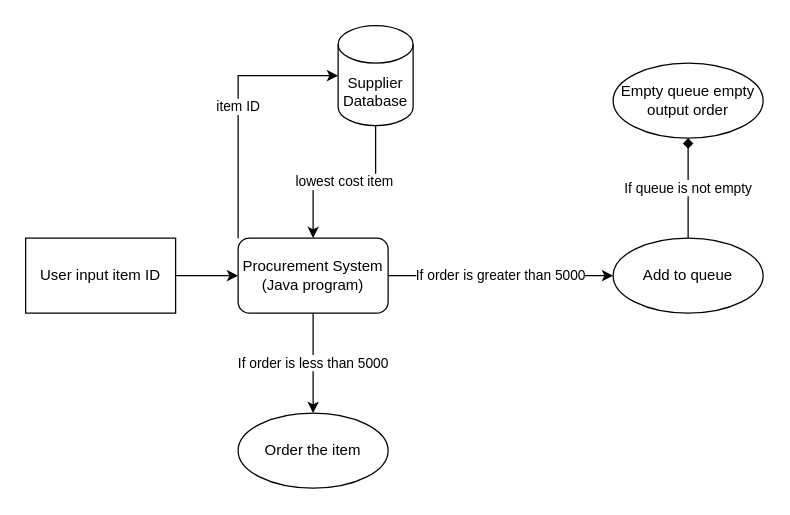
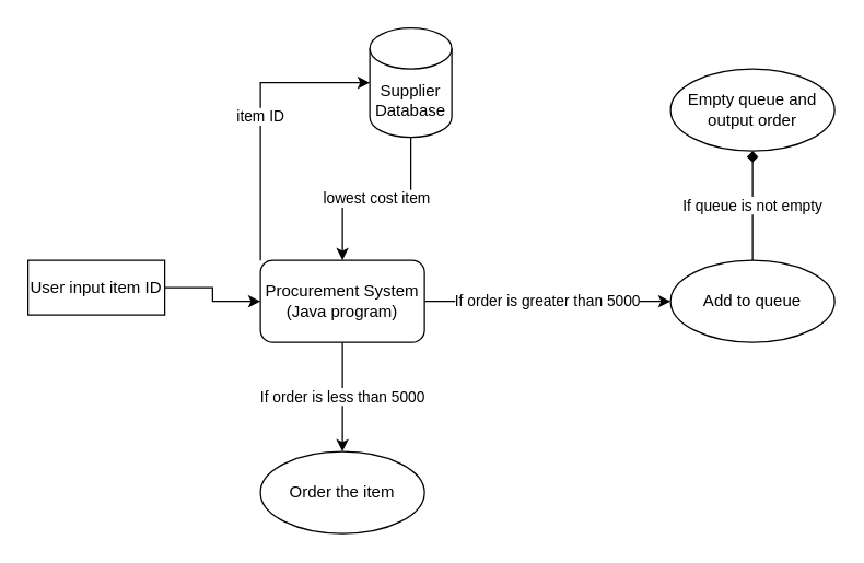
  <mxCell id="0" />
  <mxCell id="1" parent="0" />
  <mxCell id="2" value="If order is greater than 5000" style="edgeStyle=orthogonalEdgeStyle;rounded=0;orthogonalLoop=1;jettySize=auto;html=1;" edge="1" parent="1" source="5" target="7"><mxGeometry relative="1" as="geometry" /></mxCell>
  <mxCell id="3" value="If order is less than 5000" style="edgeStyle=orthogonalEdgeStyle;rounded=0;orthogonalLoop=1;jettySize=auto;html=1;" edge="1" parent="1" source="5" target="8"><mxGeometry relative="1" as="geometry" /></mxCell>
  <mxCell id="4" value="item ID" style="edgeStyle=orthogonalEdgeStyle;rounded=0;orthogonalLoop=1;jettySize=auto;html=1;entryX=0;entryY=0.5;entryDx=0;entryDy=0;entryPerimeter=0;" edge="1" parent="1" source="5" target="11"><mxGeometry relative="1" as="geometry"><Array as="points"><mxPoint x="190" y="60" /></Array></mxGeometry></mxCell>
  <mxCell id="5" value="Procurement System&lt;br&gt;(Java program)" style="rounded=1;whiteSpace=wrap;html=1;" vertex="1" parent="1"><mxGeometry x="190" y="190" width="120" height="60" as="geometry" /></mxCell>
  <mxCell id="6" value="If queue is not empty" style="edgeStyle=orthogonalEdgeStyle;rounded=0;orthogonalLoop=1;jettySize=auto;html=1;endArrow=diamond;" edge="1" parent="1" source="7" target="9"><mxGeometry relative="1" as="geometry" /></mxCell>
  <mxCell id="7" value="Add to queue" style="ellipse;whiteSpace=wrap;html=1;rounded=1;" vertex="1" parent="1"><mxGeometry x="490" y="190" width="120" height="60" as="geometry" /></mxCell>
  <mxCell id="8" value="Order the item" style="ellipse;whiteSpace=wrap;html=1;rounded=1;" vertex="1" parent="1"><mxGeometry x="190" y="330" width="120" height="60" as="geometry" /></mxCell>
- <mxCell id="9" value="Empty queue empty output order" style="ellipse;whiteSpace=wrap;html=1;rounded=1;" vertex="1" parent="1"><mxGeometry x="490" y="50" width="120" height="60" as="geometry" /></mxCell>
+ <mxCell id="9" value="Empty queue and output order" style="ellipse;whiteSpace=wrap;html=1;rounded=1;" vertex="1" parent="1"><mxGeometry x="490" y="50" width="120" height="60" as="geometry" /></mxCell>
  <mxCell id="10" value="lowest cost item" style="edgeStyle=orthogonalEdgeStyle;rounded=0;orthogonalLoop=1;jettySize=auto;html=1;" edge="1" parent="1" source="11" target="5"><mxGeometry relative="1" as="geometry" /></mxCell>
  <mxCell id="11" value="Supplier Database" style="shape=cylinder3;whiteSpace=wrap;html=1;boundedLbl=1;backgroundOutline=1;size=15;" vertex="1" parent="1"><mxGeometry x="270" y="20" width="60" height="80" as="geometry" /></mxCell>
  <mxCell id="12" style="edgeStyle=orthogonalEdgeStyle;rounded=0;orthogonalLoop=1;jettySize=auto;html=1;entryX=0;entryY=0.5;entryDx=0;entryDy=0;" edge="1" parent="1" source="13" target="5"><mxGeometry relative="1" as="geometry" /></mxCell>
- <mxCell id="13" value="User input item ID" style="rounded=0;whiteSpace=wrap;html=1;" vertex="1" parent="1"><mxGeometry x="20" y="190" width="120" height="60" as="geometry" /></mxCell>
+ <mxCell id="13" value="User input item ID" style="rounded=0;whiteSpace=wrap;html=1;" vertex="1" parent="1"><mxGeometry x="20" y="190" width="100" height="40" as="geometry" /></mxCell>
